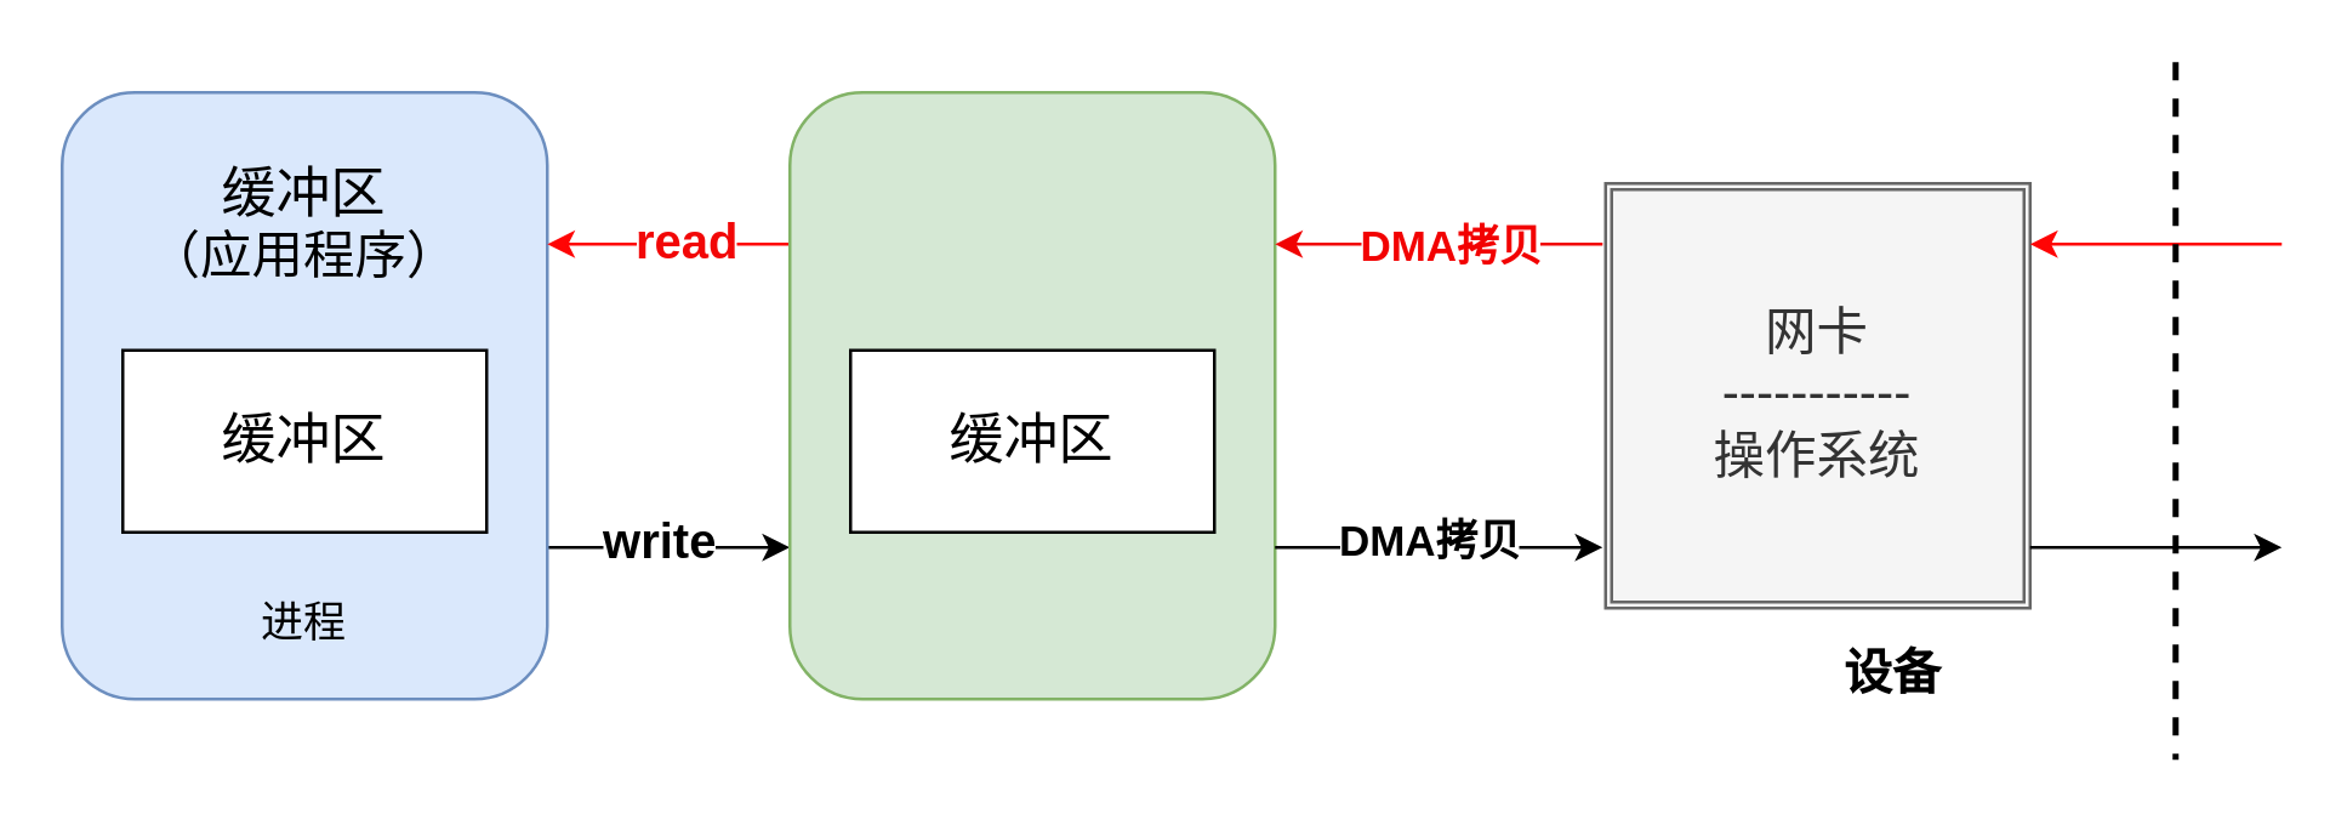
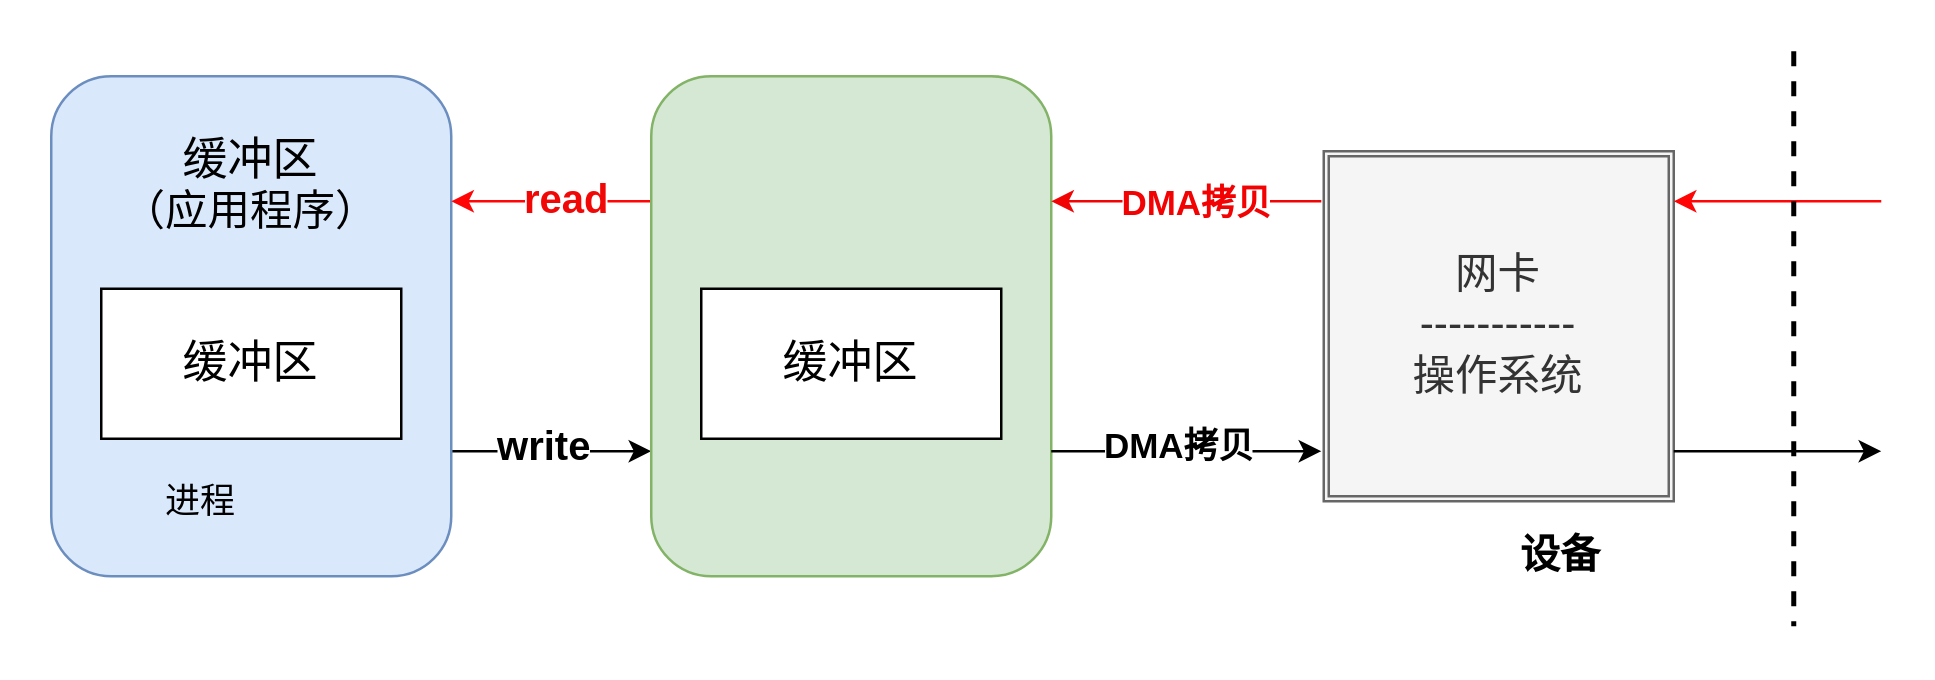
  <mxCell id="0" />
  <mxCell id="1" parent="0" />
  <mxCell id="2" style="edgeStyle=orthogonalEdgeStyle;rounded=0;orthogonalLoop=1;jettySize=auto;html=1;exitX=1;exitY=0.75;exitDx=0;exitDy=0;entryX=0;entryY=0.75;entryDx=0;entryDy=0;" edge="1" parent="1" source="4" target="10"><mxGeometry relative="1" as="geometry" /></mxCell>
  <mxCell id="3" value="&lt;font style=&quot;font-size: 16px;&quot;&gt;&lt;b&gt;write&lt;/b&gt;&lt;/font&gt;" style="edgeLabel;html=1;align=center;verticalAlign=middle;resizable=0;points=[];" vertex="1" connectable="0" parent="2"><mxGeometry x="-0.1" y="3" relative="1" as="geometry"><mxPoint as="offset" /></mxGeometry></mxCell>
  <mxCell id="4" value="" style="rounded=1;whiteSpace=wrap;html=1;fillColor=#dae8fc;strokeColor=#6c8ebf;" vertex="1" parent="1"><mxGeometry x="20" y="30" width="160" height="200" as="geometry" /></mxCell>
  <mxCell id="5" value="&lt;font style=&quot;font-size: 18px;&quot;&gt;缓冲区&lt;/font&gt;" style="rounded=0;whiteSpace=wrap;html=1;" vertex="1" parent="1"><mxGeometry x="40" y="115" width="120" height="60" as="geometry" /></mxCell>
  <mxCell id="6" value="&lt;font style=&quot;font-size: 18px;&quot;&gt;缓冲区&lt;/font&gt;&lt;div&gt;&lt;font style=&quot;font-size: 17px;&quot;&gt;（应用程序）&lt;/font&gt;&lt;/div&gt;" style="text;strokeColor=none;align=center;fillColor=none;html=1;verticalAlign=middle;whiteSpace=wrap;rounded=0;" vertex="1" parent="1"><mxGeometry x="30" y="54" width="140" height="40" as="geometry" /></mxCell>
- <mxCell id="7" value="&lt;font style=&quot;font-size: 14px;&quot;&gt;进程&lt;/font&gt;" style="text;strokeColor=none;align=center;fillColor=none;html=1;verticalAlign=middle;whiteSpace=wrap;rounded=0;" vertex="1" parent="1"><mxGeometry x="70" y="190" width="60" height="30" as="geometry" /></mxCell>
+ <mxCell id="7" value="&lt;font style=&quot;font-size: 14px;&quot;&gt;进程&lt;/font&gt;" style="text;strokeColor=none;align=center;fillColor=none;html=1;verticalAlign=middle;whiteSpace=wrap;rounded=0;" vertex="1" parent="1"><mxGeometry x="50" y="185" width="60" height="30" as="geometry" /></mxCell>
  <mxCell id="8" style="edgeStyle=orthogonalEdgeStyle;rounded=0;orthogonalLoop=1;jettySize=auto;html=1;exitX=0;exitY=0.25;exitDx=0;exitDy=0;entryX=1;entryY=0.25;entryDx=0;entryDy=0;strokeColor=#ff0505;" edge="1" parent="1" source="10" target="4"><mxGeometry relative="1" as="geometry" /></mxCell>
  <mxCell id="9" value="&lt;font style=&quot;font-size: 16px;&quot;&gt;&lt;b&gt;read&lt;/b&gt;&lt;/font&gt;" style="edgeLabel;html=1;align=center;verticalAlign=middle;resizable=0;points=[];fontColor=#f20707;" vertex="1" connectable="0" parent="8"><mxGeometry x="-0.125" y="-1" relative="1" as="geometry"><mxPoint as="offset" /></mxGeometry></mxCell>
  <mxCell id="10" value="" style="rounded=1;whiteSpace=wrap;html=1;fillColor=#d5e8d4;strokeColor=#82b366;" vertex="1" parent="1"><mxGeometry x="260" y="30" width="160" height="200" as="geometry" /></mxCell>
  <mxCell id="11" value="&lt;font style=&quot;font-size: 18px;&quot;&gt;缓冲区&lt;/font&gt;" style="rounded=0;whiteSpace=wrap;html=1;" vertex="1" parent="1"><mxGeometry x="280" y="115" width="120" height="60" as="geometry" /></mxCell>
  <mxCell id="12" value="&lt;font style=&quot;font-size: 17px;&quot;&gt;网卡&lt;/font&gt;&lt;div style=&quot;font-size: 17px;&quot;&gt;&lt;span style=&quot;background-color: initial;&quot;&gt;&lt;font style=&quot;font-size: 17px;&quot;&gt;-----------&lt;/font&gt;&lt;/span&gt;&lt;/div&gt;&lt;div style=&quot;font-size: 17px;&quot;&gt;&lt;span style=&quot;background-color: initial;&quot;&gt;&lt;font style=&quot;font-size: 17px;&quot;&gt;操作系统&lt;/font&gt;&lt;/span&gt;&lt;/div&gt;" style="shape=ext;double=1;whiteSpace=wrap;html=1;aspect=fixed;fillColor=#f5f5f5;fontColor=#333333;strokeColor=#666666;" vertex="1" parent="1"><mxGeometry x="529" y="60" width="140" height="140" as="geometry" /></mxCell>
  <mxCell id="13" style="edgeStyle=orthogonalEdgeStyle;rounded=0;orthogonalLoop=1;jettySize=auto;html=1;exitX=-0.007;exitY=0.143;exitDx=0;exitDy=0;entryX=1;entryY=0.25;entryDx=0;entryDy=0;exitPerimeter=0;strokeColor=#f10404;" edge="1" parent="1" source="12" target="10"><mxGeometry relative="1" as="geometry" /></mxCell>
  <mxCell id="14" value="&lt;font style=&quot;font-size: 14px;&quot;&gt;&lt;b&gt;DMA拷贝&lt;/b&gt;&lt;/font&gt;" style="edgeLabel;html=1;align=center;verticalAlign=middle;resizable=0;points=[];fontColor=#f20202;" vertex="1" connectable="0" parent="13"><mxGeometry x="-0.063" relative="1" as="geometry"><mxPoint as="offset" /></mxGeometry></mxCell>
  <mxCell id="15" style="edgeStyle=orthogonalEdgeStyle;rounded=0;orthogonalLoop=1;jettySize=auto;html=1;exitX=1;exitY=0.75;exitDx=0;exitDy=0;entryX=-0.007;entryY=0.857;entryDx=0;entryDy=0;entryPerimeter=0;" edge="1" parent="1" source="10" target="12"><mxGeometry relative="1" as="geometry" /></mxCell>
  <mxCell id="16" value="&lt;b style=&quot;font-size: 14px;&quot;&gt;&lt;font style=&quot;font-size: 14px;&quot;&gt;DMA拷贝&lt;/font&gt;&lt;/b&gt;" style="edgeLabel;html=1;align=center;verticalAlign=middle;resizable=0;points=[];fontSize=14;" vertex="1" connectable="0" parent="15"><mxGeometry x="-0.052" y="2" relative="1" as="geometry"><mxPoint as="offset" /></mxGeometry></mxCell>
  <mxCell id="17" style="edgeStyle=orthogonalEdgeStyle;rounded=0;orthogonalLoop=1;jettySize=auto;html=1;entryX=1;entryY=0.25;entryDx=0;entryDy=0;strokeColor=#ff0505;" edge="1" parent="1"><mxGeometry relative="1" as="geometry"><mxPoint x="752" y="80" as="sourcePoint" /><mxPoint x="669" y="80" as="targetPoint" /></mxGeometry></mxCell>
  <mxCell id="18" style="edgeStyle=orthogonalEdgeStyle;rounded=0;orthogonalLoop=1;jettySize=auto;html=1;entryX=1;entryY=0.25;entryDx=0;entryDy=0;" edge="1" parent="1"><mxGeometry relative="1" as="geometry"><mxPoint x="669" y="180" as="sourcePoint" /><mxPoint x="752" y="180" as="targetPoint" /></mxGeometry></mxCell>
  <mxCell id="19" value="&lt;font size=&quot;1&quot; style=&quot;&quot;&gt;&lt;b style=&quot;font-size: 16px;&quot;&gt;设备&lt;/b&gt;&lt;/font&gt;" style="text;strokeColor=none;align=center;fillColor=none;html=1;verticalAlign=middle;whiteSpace=wrap;rounded=0;" vertex="1" parent="1"><mxGeometry x="594" y="206" width="60" height="30" as="geometry" /></mxCell>
  <mxCell id="20" value="" style="line;strokeWidth=2;direction=south;html=1;dashed=1;" vertex="1" parent="1"><mxGeometry x="712" y="20" width="10" height="230" as="geometry" /></mxCell>
